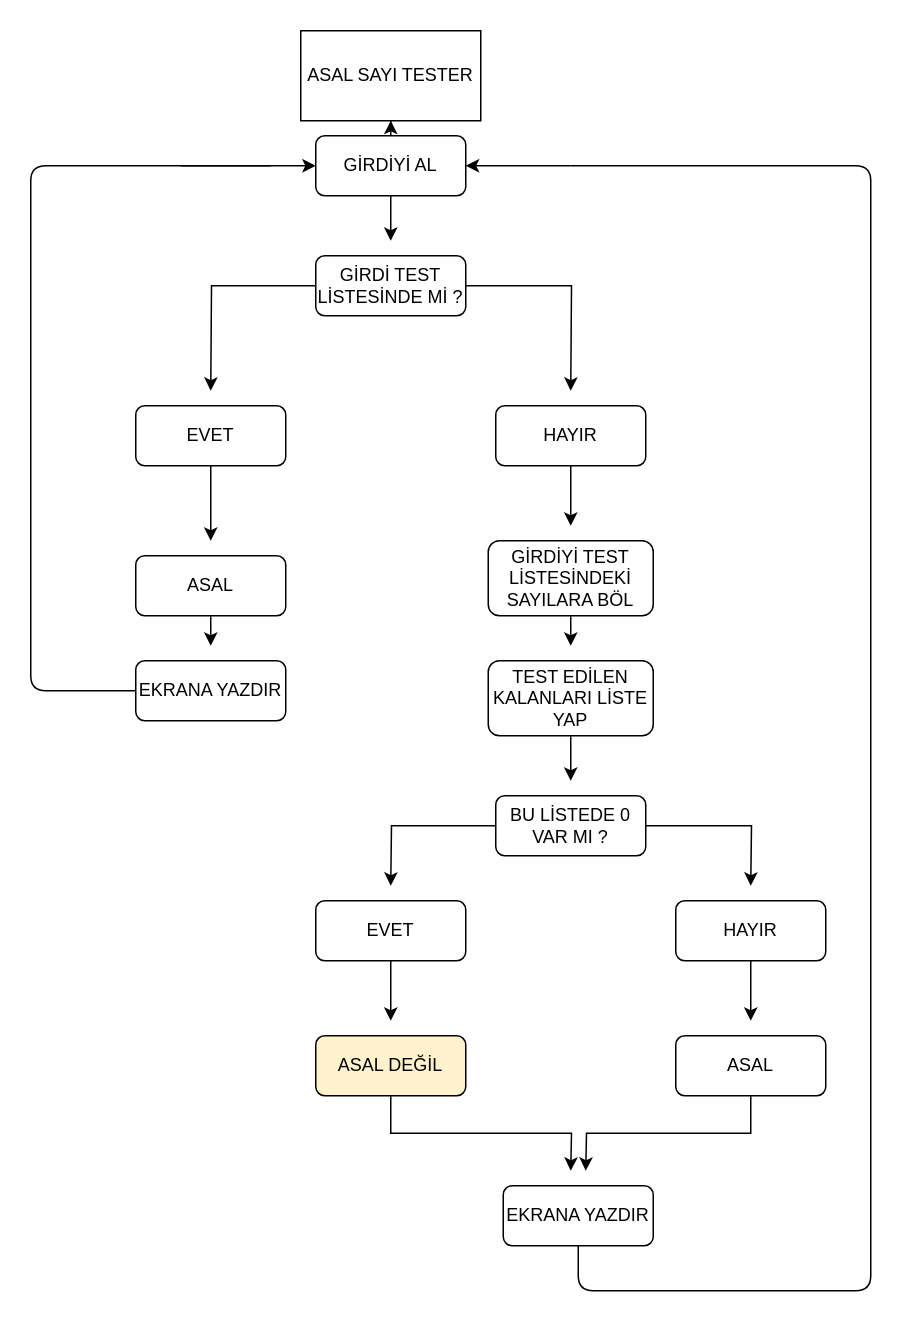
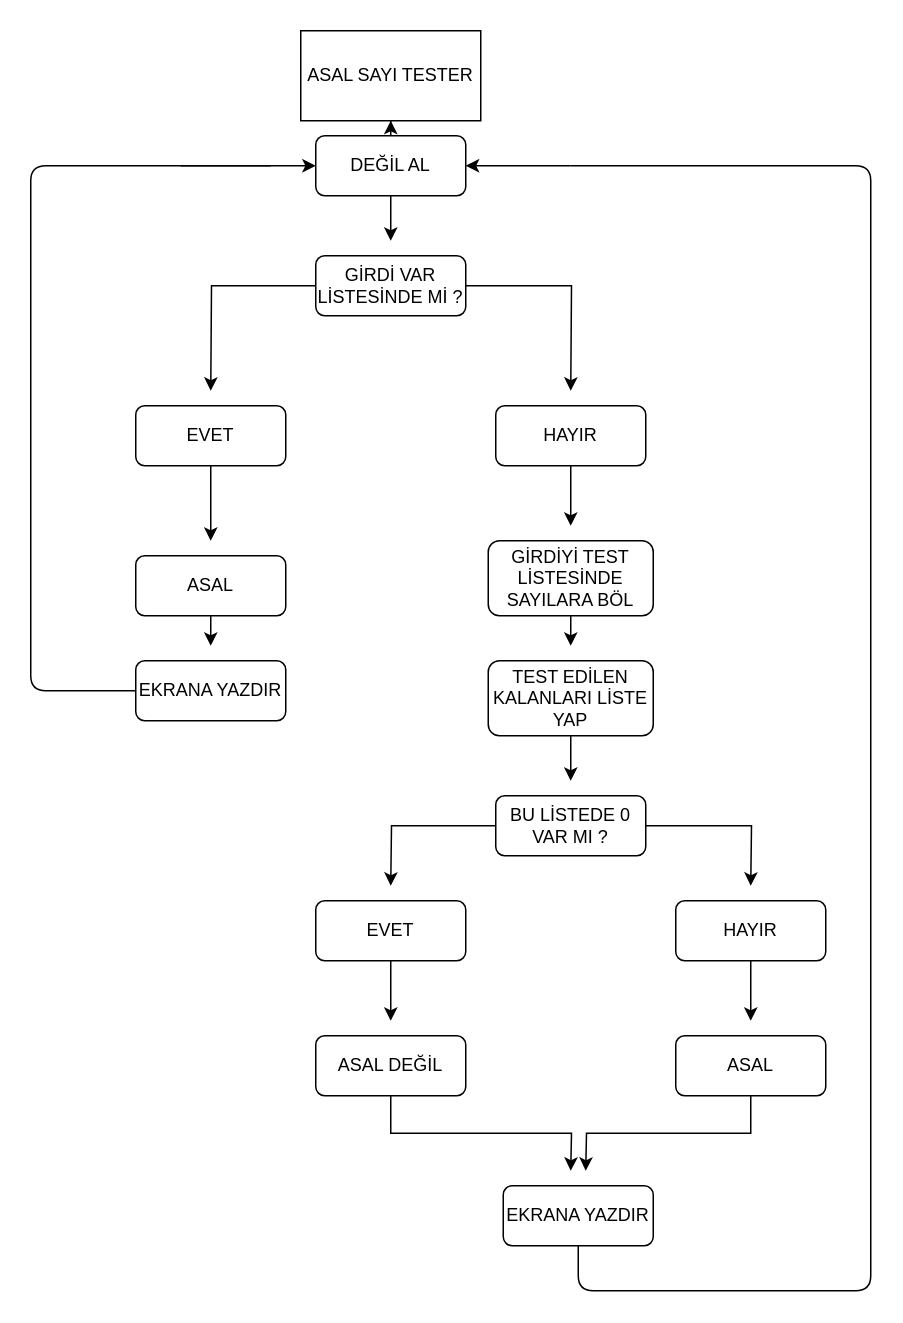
  <mxCell id="0" />
  <mxCell id="1" parent="0" />
  <mxCell id="2" style="edgeStyle=orthogonalEdgeStyle;rounded=0;orthogonalLoop=1;jettySize=auto;html=1;" parent="1" source="3" edge="1"><mxGeometry relative="1" as="geometry"><mxPoint x="260" y="80" as="targetPoint" /></mxGeometry></mxCell>
  <mxCell id="3" value="ASAL SAYI TESTER" style="rounded=0;whiteSpace=wrap;html=1;" parent="1" vertex="1"><mxGeometry x="200" y="20" width="120" height="60" as="geometry" /></mxCell>
  <mxCell id="4" style="edgeStyle=orthogonalEdgeStyle;rounded=0;orthogonalLoop=1;jettySize=auto;html=1;exitX=0.5;exitY=1;exitDx=0;exitDy=0;" parent="1" source="5" edge="1"><mxGeometry relative="1" as="geometry"><mxPoint x="260" y="160" as="targetPoint" /></mxGeometry></mxCell>
- <mxCell id="5" value="GİRDİYİ AL" style="rounded=1;whiteSpace=wrap;html=1;" parent="1" vertex="1"><mxGeometry x="210" y="90" width="100" height="40" as="geometry" /></mxCell>
+ <mxCell id="5" value="DEĞİL AL" style="rounded=1;whiteSpace=wrap;html=1;" parent="1" vertex="1"><mxGeometry x="210" y="90" width="100" height="40" as="geometry" /></mxCell>
  <mxCell id="6" style="edgeStyle=orthogonalEdgeStyle;rounded=0;orthogonalLoop=1;jettySize=auto;html=1;" parent="1" source="8" edge="1"><mxGeometry relative="1" as="geometry"><mxPoint x="140" y="260" as="targetPoint" /></mxGeometry></mxCell>
  <mxCell id="7" style="edgeStyle=orthogonalEdgeStyle;rounded=0;orthogonalLoop=1;jettySize=auto;html=1;exitX=1;exitY=0.5;exitDx=0;exitDy=0;" parent="1" source="8" edge="1"><mxGeometry relative="1" as="geometry"><mxPoint x="380" y="260" as="targetPoint" /></mxGeometry></mxCell>
- <mxCell id="8" value="GİRDİ TEST LİSTESİNDE Mİ ?" style="rounded=1;whiteSpace=wrap;html=1;" parent="1" vertex="1"><mxGeometry x="210" y="170" width="100" height="40" as="geometry" /></mxCell>
+ <mxCell id="8" value="GİRDİ VAR LİSTESİNDE Mİ ?" style="rounded=1;whiteSpace=wrap;html=1;" parent="1" vertex="1"><mxGeometry x="210" y="170" width="100" height="40" as="geometry" /></mxCell>
  <mxCell id="9" style="edgeStyle=orthogonalEdgeStyle;rounded=0;orthogonalLoop=1;jettySize=auto;html=1;" parent="1" source="10" edge="1"><mxGeometry relative="1" as="geometry"><mxPoint x="140" y="360" as="targetPoint" /><Array as="points"><mxPoint x="140" y="310" /></Array></mxGeometry></mxCell>
  <mxCell id="10" value="EVET" style="rounded=1;whiteSpace=wrap;html=1;" parent="1" vertex="1"><mxGeometry x="90" y="270" width="100" height="40" as="geometry" /></mxCell>
  <mxCell id="11" style="edgeStyle=orthogonalEdgeStyle;rounded=0;orthogonalLoop=1;jettySize=auto;html=1;" parent="1" source="12" edge="1"><mxGeometry relative="1" as="geometry"><mxPoint x="140" y="430" as="targetPoint" /></mxGeometry></mxCell>
  <mxCell id="12" value="ASAL" style="rounded=1;whiteSpace=wrap;html=1;" parent="1" vertex="1"><mxGeometry x="90" y="370" width="100" height="40" as="geometry" /></mxCell>
  <mxCell id="13" style="edgeStyle=orthogonalEdgeStyle;rounded=0;orthogonalLoop=1;jettySize=auto;html=1;exitX=0.5;exitY=1;exitDx=0;exitDy=0;" parent="1" source="14" edge="1"><mxGeometry relative="1" as="geometry"><mxPoint x="380" y="350" as="targetPoint" /></mxGeometry></mxCell>
  <mxCell id="14" value="HAYIR" style="rounded=1;whiteSpace=wrap;html=1;" parent="1" vertex="1"><mxGeometry x="330" y="270" width="100" height="40" as="geometry" /></mxCell>
  <mxCell id="15" style="edgeStyle=orthogonalEdgeStyle;rounded=0;orthogonalLoop=1;jettySize=auto;html=1;" parent="1" source="16" edge="1"><mxGeometry relative="1" as="geometry"><mxPoint x="380" y="430" as="targetPoint" /></mxGeometry></mxCell>
- <mxCell id="16" value="&lt;font style=&quot;font-size: 12px&quot;&gt;GİRDİYİ TEST LİSTESİNDEKİ SAYILARA BÖL&lt;/font&gt;" style="rounded=1;whiteSpace=wrap;html=1;" parent="1" vertex="1"><mxGeometry x="325" y="360" width="110" height="50" as="geometry" /></mxCell>
+ <mxCell id="16" value="&lt;font style=&quot;font-size: 12px&quot;&gt;GİRDİYİ TEST LİSTESİNDE SAYILARA BÖL&lt;/font&gt;" style="rounded=1;whiteSpace=wrap;html=1;" parent="1" vertex="1"><mxGeometry x="325" y="360" width="110" height="50" as="geometry" /></mxCell>
  <mxCell id="17" style="edgeStyle=orthogonalEdgeStyle;rounded=0;orthogonalLoop=1;jettySize=auto;html=1;exitX=0.5;exitY=1;exitDx=0;exitDy=0;" parent="1" source="18" edge="1"><mxGeometry relative="1" as="geometry"><mxPoint x="380" y="520" as="targetPoint" /></mxGeometry></mxCell>
  <mxCell id="18" value="&lt;font style=&quot;font-size: 12px&quot;&gt;TEST EDİLEN KALANLARI LİSTE YAP&lt;/font&gt;" style="rounded=1;whiteSpace=wrap;html=1;" parent="1" vertex="1"><mxGeometry x="325" y="440" width="110" height="50" as="geometry" /></mxCell>
  <mxCell id="19" style="edgeStyle=orthogonalEdgeStyle;rounded=0;orthogonalLoop=1;jettySize=auto;html=1;exitX=0;exitY=0.5;exitDx=0;exitDy=0;" parent="1" source="21" edge="1"><mxGeometry relative="1" as="geometry"><mxPoint x="260" y="590" as="targetPoint" /></mxGeometry></mxCell>
  <mxCell id="20" style="edgeStyle=orthogonalEdgeStyle;rounded=0;orthogonalLoop=1;jettySize=auto;html=1;exitX=1;exitY=0.5;exitDx=0;exitDy=0;" parent="1" source="21" edge="1"><mxGeometry relative="1" as="geometry"><mxPoint x="500" y="590" as="targetPoint" /></mxGeometry></mxCell>
  <mxCell id="21" value="BU LİSTEDE 0 VAR MI ?" style="rounded=1;whiteSpace=wrap;html=1;" parent="1" vertex="1"><mxGeometry x="330" y="530" width="100" height="40" as="geometry" /></mxCell>
  <mxCell id="22" style="edgeStyle=orthogonalEdgeStyle;rounded=0;orthogonalLoop=1;jettySize=auto;html=1;exitX=0.5;exitY=1;exitDx=0;exitDy=0;" parent="1" source="23" edge="1"><mxGeometry relative="1" as="geometry"><mxPoint x="500" y="680" as="targetPoint" /></mxGeometry></mxCell>
  <mxCell id="23" value="HAYIR" style="rounded=1;whiteSpace=wrap;html=1;" parent="1" vertex="1"><mxGeometry x="450" y="600" width="100" height="40" as="geometry" /></mxCell>
  <mxCell id="24" style="edgeStyle=orthogonalEdgeStyle;rounded=0;orthogonalLoop=1;jettySize=auto;html=1;exitX=0.5;exitY=1;exitDx=0;exitDy=0;" parent="1" source="25" edge="1"><mxGeometry relative="1" as="geometry"><mxPoint x="390" y="780" as="targetPoint" /></mxGeometry></mxCell>
  <mxCell id="25" value="ASAL" style="rounded=1;whiteSpace=wrap;html=1;" parent="1" vertex="1"><mxGeometry x="450" y="690" width="100" height="40" as="geometry" /></mxCell>
  <mxCell id="26" style="edgeStyle=orthogonalEdgeStyle;rounded=0;orthogonalLoop=1;jettySize=auto;html=1;exitX=0.5;exitY=1;exitDx=0;exitDy=0;" parent="1" source="27" edge="1"><mxGeometry relative="1" as="geometry"><mxPoint x="260" y="680" as="targetPoint" /></mxGeometry></mxCell>
  <mxCell id="27" value="EVET" style="rounded=1;whiteSpace=wrap;html=1;" parent="1" vertex="1"><mxGeometry x="210" y="600" width="100" height="40" as="geometry" /></mxCell>
  <mxCell id="28" style="edgeStyle=orthogonalEdgeStyle;rounded=0;orthogonalLoop=1;jettySize=auto;html=1;exitX=0.5;exitY=1;exitDx=0;exitDy=0;" parent="1" source="29" edge="1"><mxGeometry relative="1" as="geometry"><mxPoint x="380" y="780" as="targetPoint" /></mxGeometry></mxCell>
- <mxCell id="29" value="ASAL DEĞİL" style="rounded=1;whiteSpace=wrap;html=1;fillColor=#fff2cc;" parent="1" vertex="1"><mxGeometry x="210" y="690" width="100" height="40" as="geometry" /></mxCell>
+ <mxCell id="29" value="ASAL DEĞİL" style="rounded=1;whiteSpace=wrap;html=1;" parent="1" vertex="1"><mxGeometry x="210" y="690" width="100" height="40" as="geometry" /></mxCell>
  <mxCell id="30" value="" style="endArrow=none;html=1;exitX=0.5;exitY=1;exitDx=0;exitDy=0;" parent="1" source="31" edge="1"><mxGeometry width="50" height="50" relative="1" as="geometry"><mxPoint x="390" y="840" as="sourcePoint" /><mxPoint x="380" y="110" as="targetPoint" /><Array as="points"><mxPoint x="385" y="860" /><mxPoint x="580" y="860" /><mxPoint x="580" y="110" /></Array></mxGeometry></mxCell>
  <mxCell id="31" value="EKRANA YAZDIR" style="rounded=1;whiteSpace=wrap;html=1;" parent="1" vertex="1"><mxGeometry x="335" y="790" width="100" height="40" as="geometry" /></mxCell>
  <mxCell id="32" value="" style="endArrow=none;html=1;exitX=0;exitY=0.5;exitDx=0;exitDy=0;" parent="1" source="33" edge="1"><mxGeometry width="50" height="50" relative="1" as="geometry"><mxPoint x="90" y="390" as="sourcePoint" /><mxPoint x="180" y="110" as="targetPoint" /><Array as="points"><mxPoint x="20" y="460" /><mxPoint x="20" y="110" /><mxPoint x="180" y="110" /></Array></mxGeometry></mxCell>
  <mxCell id="33" value="EKRANA YAZDIR" style="rounded=1;whiteSpace=wrap;html=1;" parent="1" vertex="1"><mxGeometry x="90" y="440" width="100" height="40" as="geometry" /></mxCell>
  <mxCell id="34" value="" style="endArrow=classic;html=1;entryX=0;entryY=0.5;entryDx=0;entryDy=0;" parent="1" target="5" edge="1"><mxGeometry relative="1" as="geometry"><mxPoint x="120" y="110" as="sourcePoint" /><mxPoint x="190" y="160" as="targetPoint" /><Array as="points"><mxPoint x="180" y="110" /></Array></mxGeometry></mxCell>
  <mxCell id="35" value="" style="endArrow=classic;html=1;entryX=1;entryY=0.5;entryDx=0;entryDy=0;" parent="1" target="5" edge="1"><mxGeometry relative="1" as="geometry"><mxPoint x="380" y="110" as="sourcePoint" /><mxPoint x="460" y="70" as="targetPoint" /><Array as="points" /></mxGeometry></mxCell>
